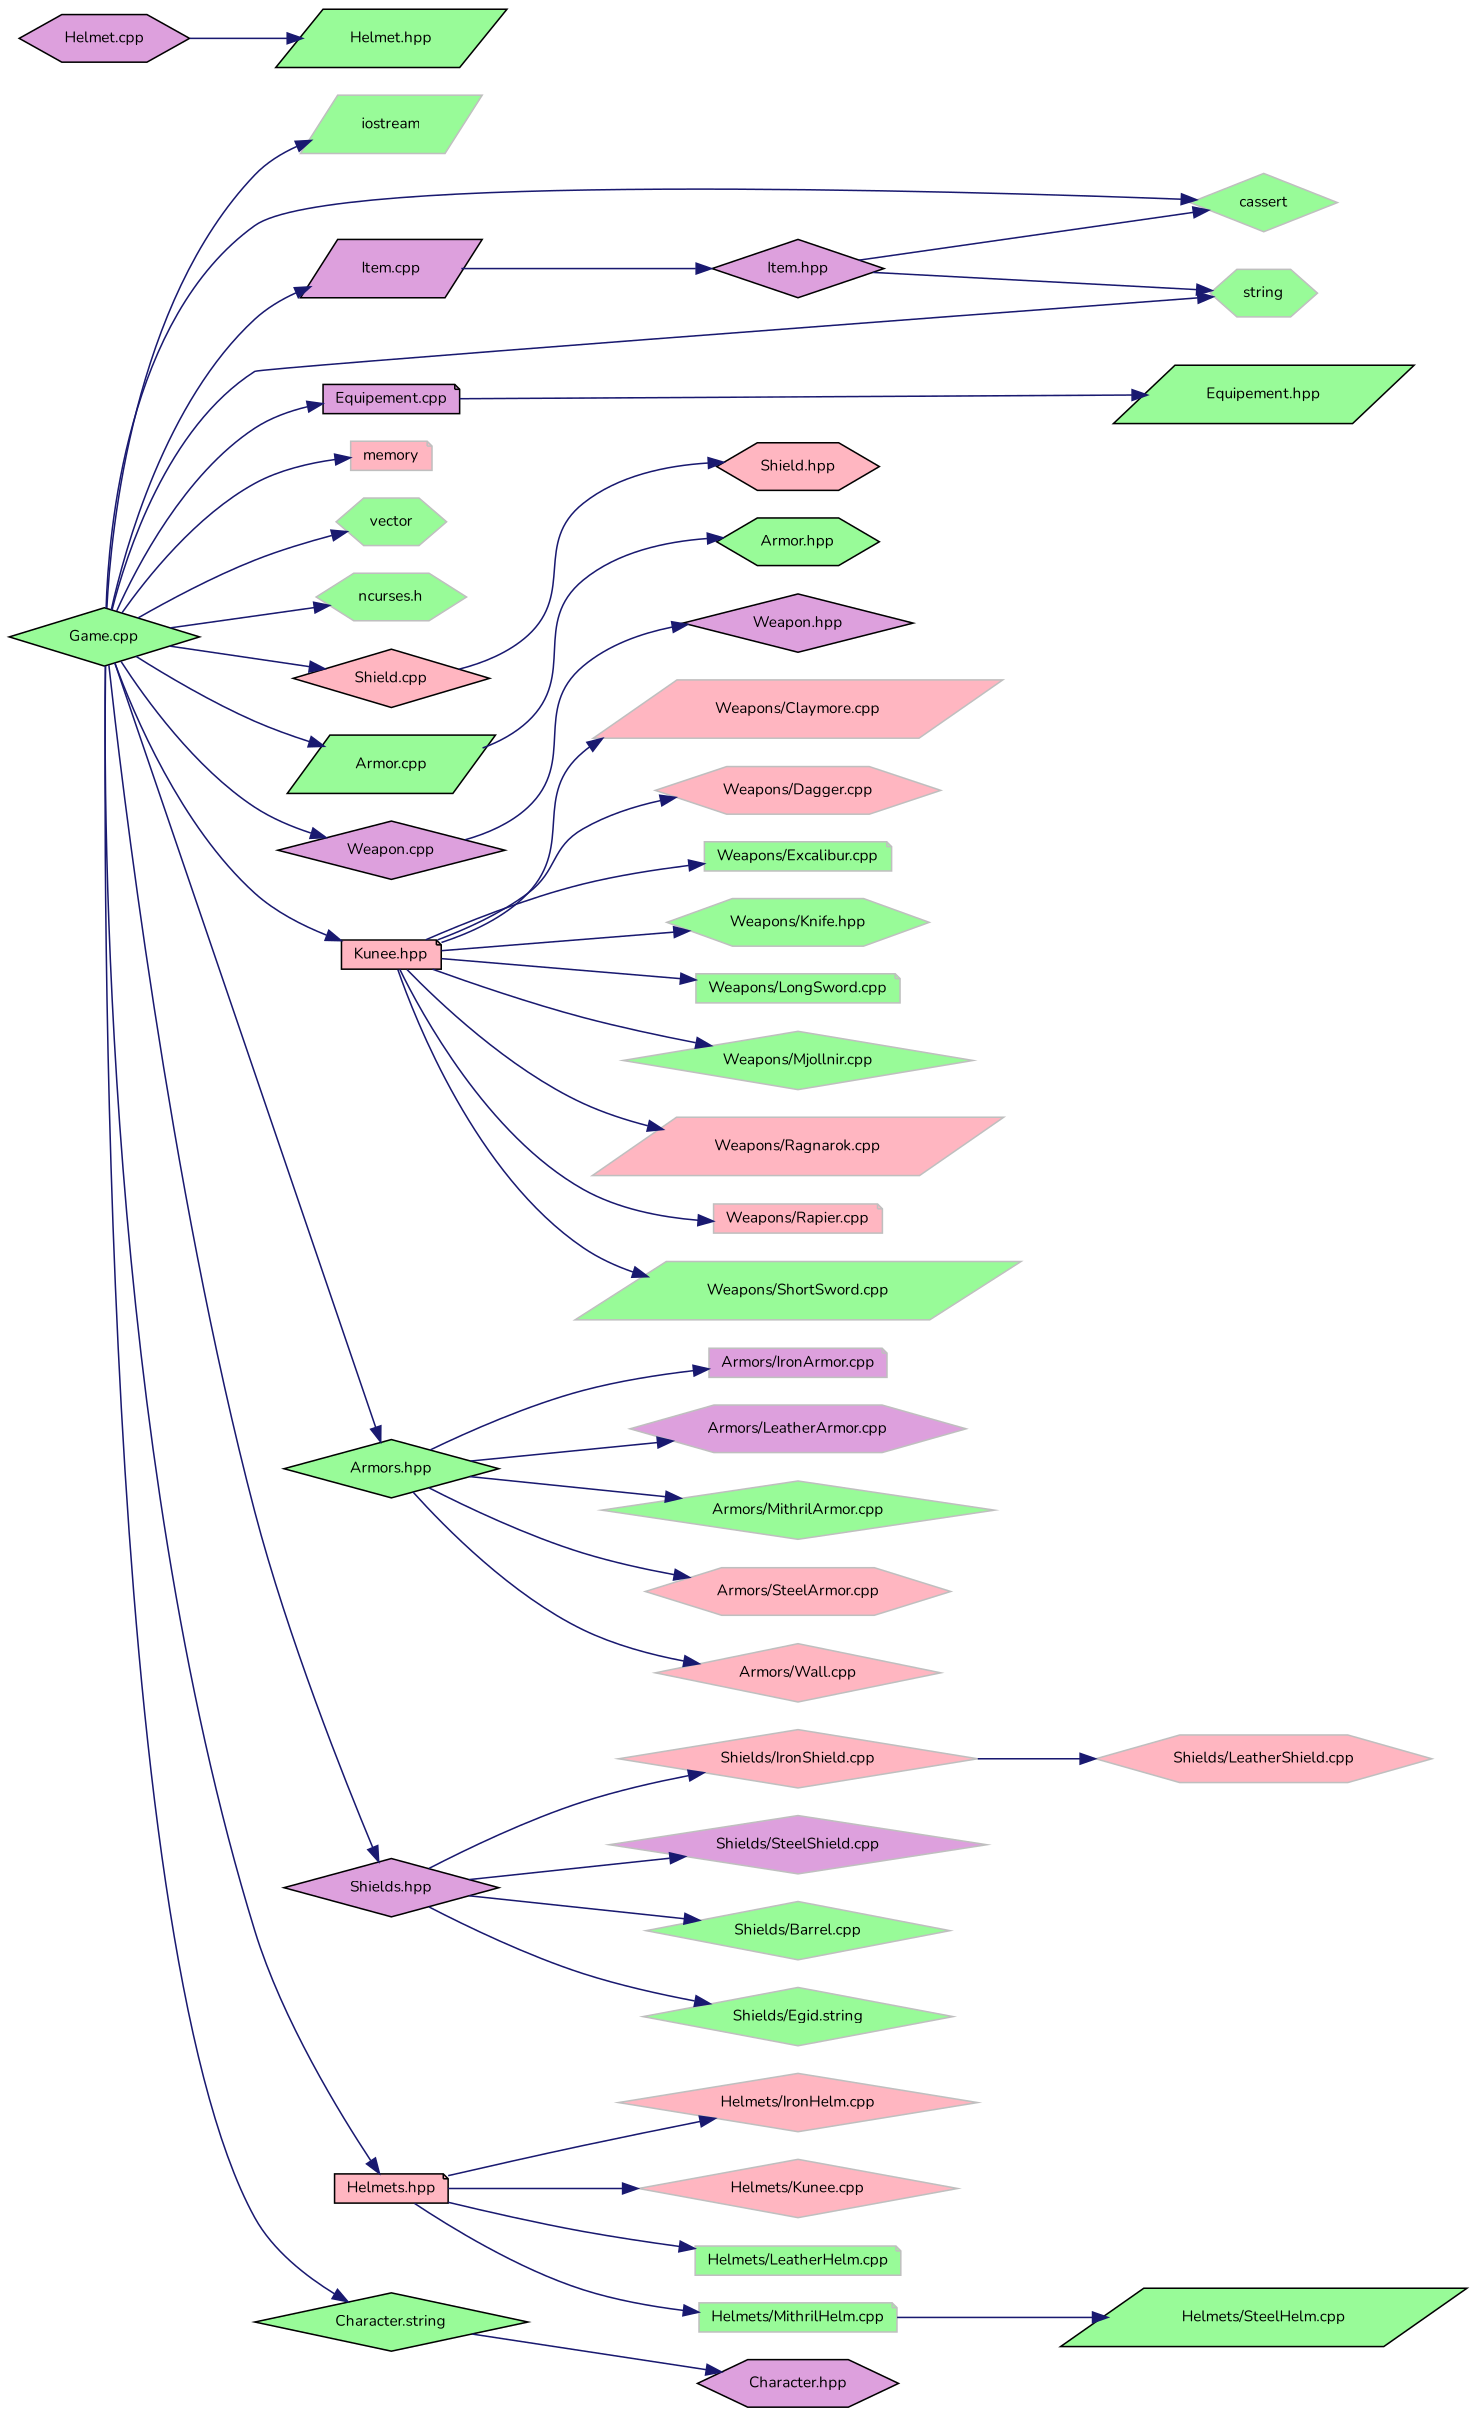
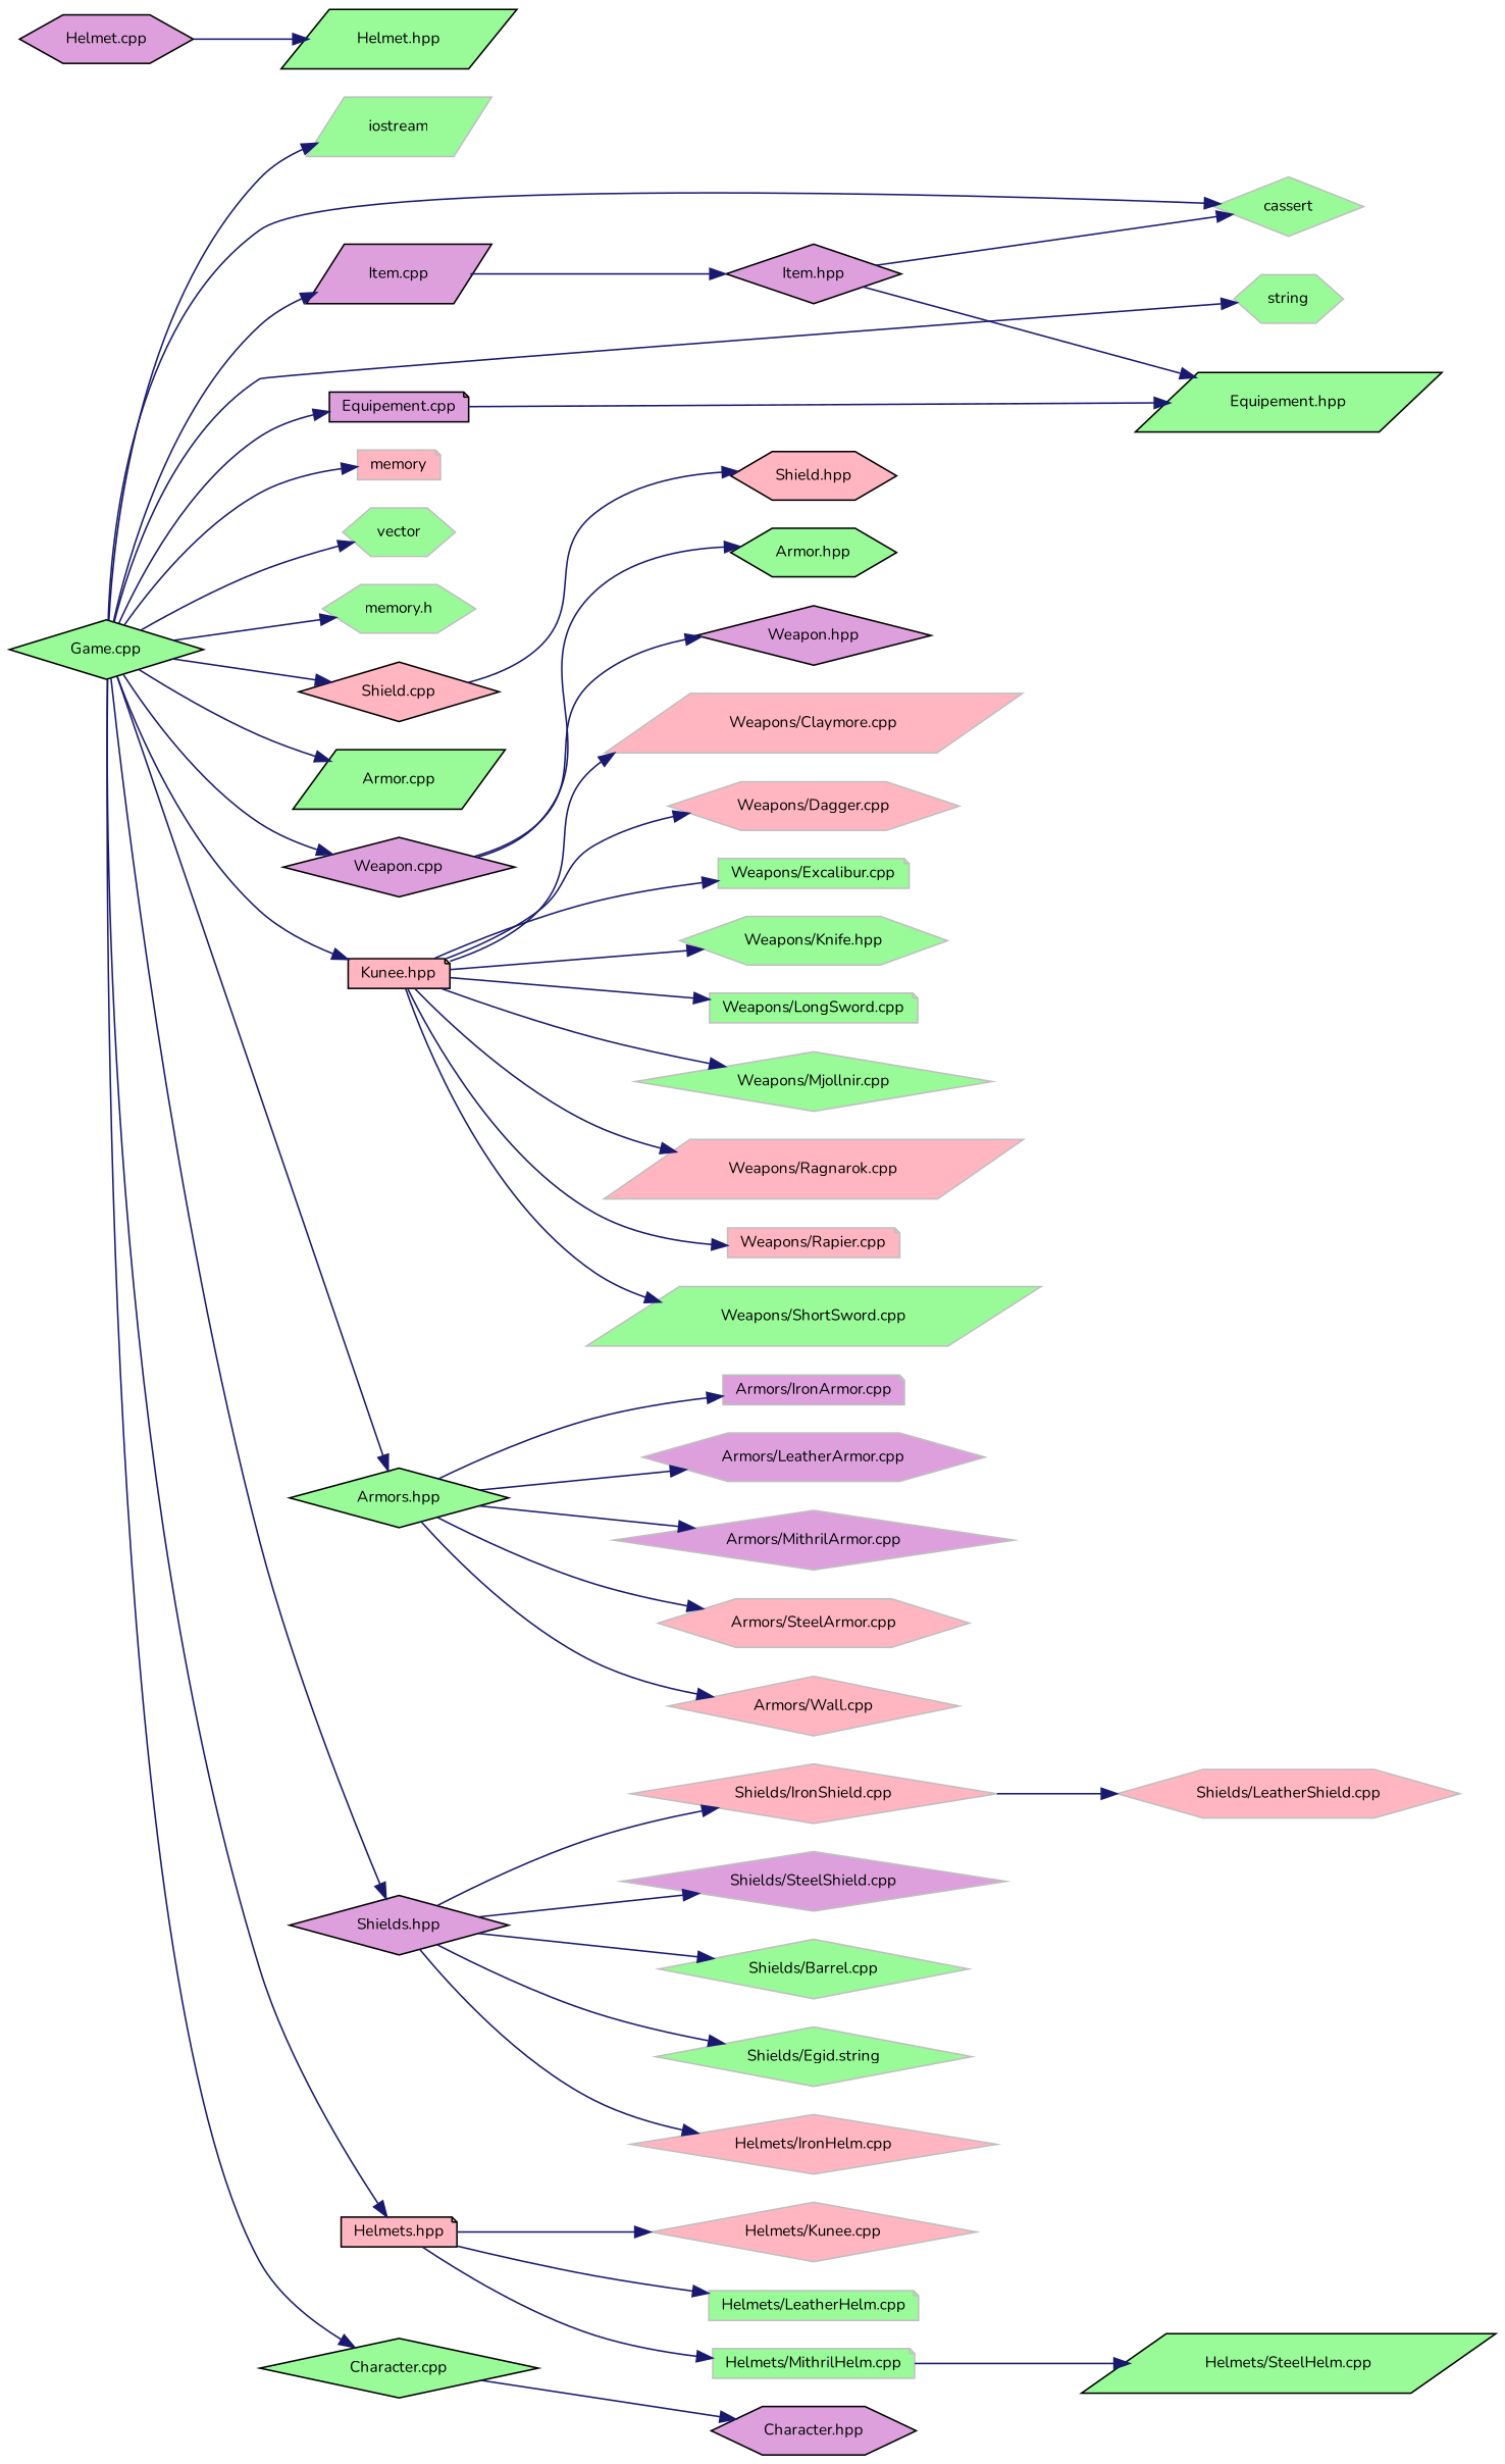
  digraph {
    fontname=Nunito
    rankdir=LR
    node [color=grey75 fillcolor=palegreen fontname=Nunito fontsize=10 shape=diamond style=filled]
    edge [color=midnightblue fontname=Nunito fontsize=10 labelfontname=Helvetica labelfontsize=10 style=solid]
    n1 [color=black fontcolor=black height=0.2 label="Game.cpp" width=0.4]
    n2 [height=0.2 label=iostream shape=parallelogram width=0.4]
    n3 [height=0.2 label=cassert width=0.4]
    n4 [height=0.2 label=string shape=hexagon width=0.4]
    n5 [fillcolor=lightpink height=0.2 label=memory shape=note width=0.4]
    n6 [height=0.2 label=vector shape=hexagon width=0.4]
-   n7 [height=0.2 label="ncurses.h" shape=hexagon width=0.4]
+   n7 [height=0.2 label="memory.h" shape=hexagon width=0.4]
    n8 [color=black fillcolor=plum height=0.2 label="Item.cpp" shape=parallelogram width=0.4]
    n9 [color=black fillcolor=plum height=0.2 label="Equipement.cpp" shape=note width=0.4]
    n10 [color=black fillcolor=lightpink height=0.2 label="Shield.cpp" width=0.4]
    n11 [color=black height=0.2 label="Armor.cpp" shape=parallelogram width=0.4]
    n12 [color=black fillcolor=plum height=0.2 label="Weapon.cpp" width=0.4]
    n13 [color=black fillcolor=lightpink height=0.2 label="Kunee.hpp" shape=note width=0.4]
    n14 [color=black height=0.2 label="Armors.hpp" width=0.4]
    n15 [color=black fillcolor=lightpink height=0.2 label="Helmets.hpp" shape=note width=0.4]
    n16 [color=black fillcolor=plum height=0.2 label="Shields.hpp" width=0.4]
-   n17 [color=black height=0.2 label="Character.string" width=0.4]
+   n17 [color=black height=0.2 label="Character.cpp" width=0.4]
    n18 [color=black fillcolor=plum height=0.2 label="Item.hpp" width=0.4]
    n19 [color=black height=0.2 label="Equipement.hpp" shape=parallelogram width=0.4]
    n20 [color=black fillcolor=lightpink height=0.2 label="Shield.hpp" shape=hexagon width=0.4]
    n21 [color=black height=0.2 label="Armor.hpp" shape=hexagon width=0.4]
    n22 [color=black fillcolor=plum height=0.2 label="Weapon.hpp" width=0.4]
    n23 [color=black fillcolor=plum height=0.2 label="Helmet.cpp" shape=hexagon width=0.4]
    n24 [color=black height=0.2 label="Helmet.hpp" shape=parallelogram width=0.4]
    n25 [fillcolor=lightpink height=0.2 label="Weapons/Claymore.cpp" shape=parallelogram width=0.4]
    n26 [fillcolor=lightpink height=0.2 label="Weapons/Dagger.cpp" shape=hexagon width=0.4]
    n27 [height=0.2 label="Weapons/Excalibur.cpp" shape=note width=0.4]
    n28 [height=0.2 label="Weapons/Knife.hpp" shape=hexagon width=0.4]
    n29 [height=0.2 label="Weapons/LongSword.cpp" shape=note width=0.4]
    n30 [height=0.2 label="Weapons/Mjollnir.cpp" width=0.4]
    n31 [fillcolor=lightpink height=0.2 label="Weapons/Ragnarok.cpp" shape=parallelogram width=0.4]
    n32 [fillcolor=lightpink height=0.2 label="Weapons/Rapier.cpp" shape=note width=0.4]
    n33 [height=0.2 label="Weapons/ShortSword.cpp" shape=parallelogram width=0.4]
    n34 [fillcolor=plum height=0.2 label="Armors/IronArmor.cpp" shape=note width=0.4]
    n35 [fillcolor=plum height=0.2 label="Armors/LeatherArmor.cpp" shape=hexagon width=0.4]
-   n36 [height=0.2 label="Armors/MithrilArmor.cpp" width=0.4]
+   n36 [fillcolor=plum height=0.2 label="Armors/MithrilArmor.cpp" width=0.4]
    n37 [fillcolor=lightpink height=0.2 label="Armors/SteelArmor.cpp" shape=hexagon width=0.4]
    n38 [fillcolor=lightpink height=0.2 label="Armors/Wall.cpp" width=0.4]
    n39 [fillcolor=lightpink height=0.2 label="Helmets/IronHelm.cpp" width=0.4]
    n40 [fillcolor=lightpink height=0.2 label="Helmets/Kunee.cpp" width=0.4]
    n41 [height=0.2 label="Helmets/LeatherHelm.cpp" shape=note width=0.4]
    n42 [height=0.2 label="Helmets/MithrilHelm.cpp" shape=note width=0.4]
    n43 [height=0.2 label="Shields/Barrel.cpp" width=0.4]
    n44 [height=0.2 label="Shields/Egid.string" width=0.4]
    n45 [fillcolor=lightpink height=0.2 label="Shields/IronShield.cpp" width=0.4]
    n46 [fillcolor=plum height=0.2 label="Shields/SteelShield.cpp" width=0.4]
    n47 [color=black fillcolor=plum height=0.2 label="Character.hpp" shape=hexagon width=0.4]
    n48 [color=black height=0.2 label="Helmets/SteelHelm.cpp" shape=parallelogram width=0.4]
    n49 [fillcolor=lightpink height=0.2 label="Shields/LeatherShield.cpp" shape=hexagon width=0.4]
    n1 -> n2
    n1 -> n3
    n1 -> n4
    n1 -> n5
    n1 -> n6
    n1 -> n7
    n1 -> n8
    n1 -> n9
    n1 -> n10
    n1 -> n11
    n1 -> n12
    n1 -> n13
    n1 -> n14
    n1 -> n15
    n1 -> n16
    n1 -> n17
    n8 -> n18
    n9 -> n19
    n10 -> n20
-   n11 -> n21
+   n12 -> n21
    n12 -> n22
    n13 -> n25
    n13 -> n26
    n13 -> n27
    n13 -> n28
    n13 -> n29
    n13 -> n30
    n13 -> n31
    n13 -> n32
    n13 -> n33
    n14 -> n34
    n14 -> n35
    n14 -> n36
    n14 -> n37
    n14 -> n38
-   n15 -> n39
+   n16 -> n39
    n15 -> n40
    n15 -> n41
    n15 -> n42
    n16 -> n43
    n16 -> n44
    n16 -> n45
    n16 -> n46
    n17 -> n47
    n18 -> n3
-   n18 -> n4
+   n18 -> n19
    n23 -> n24
    n42 -> n48
    n45 -> n49
  }
